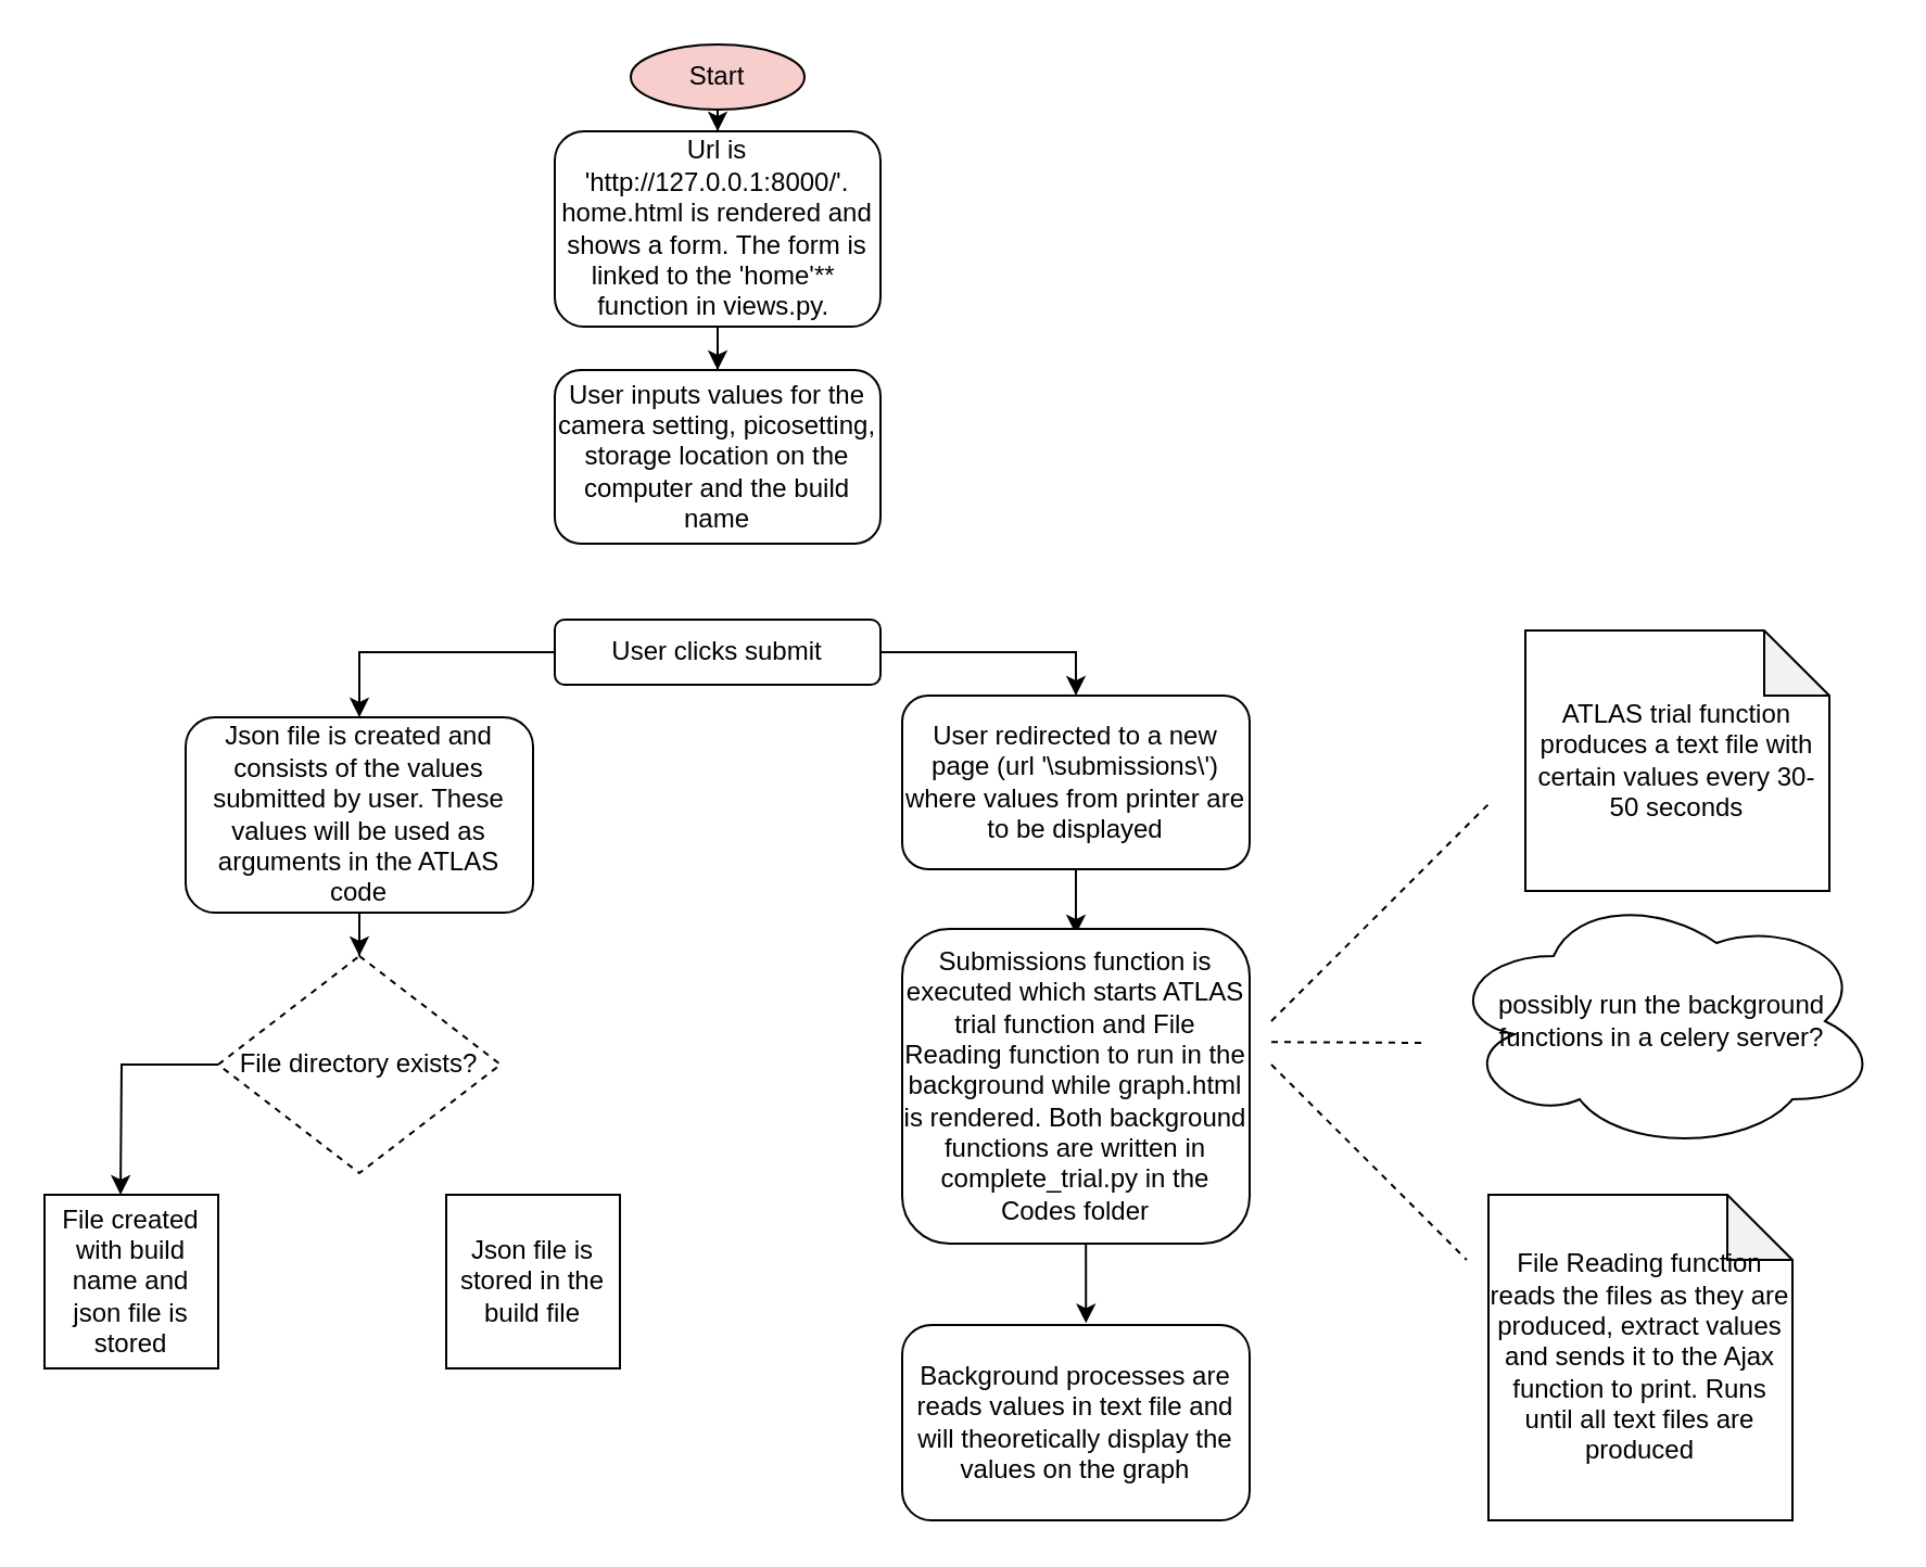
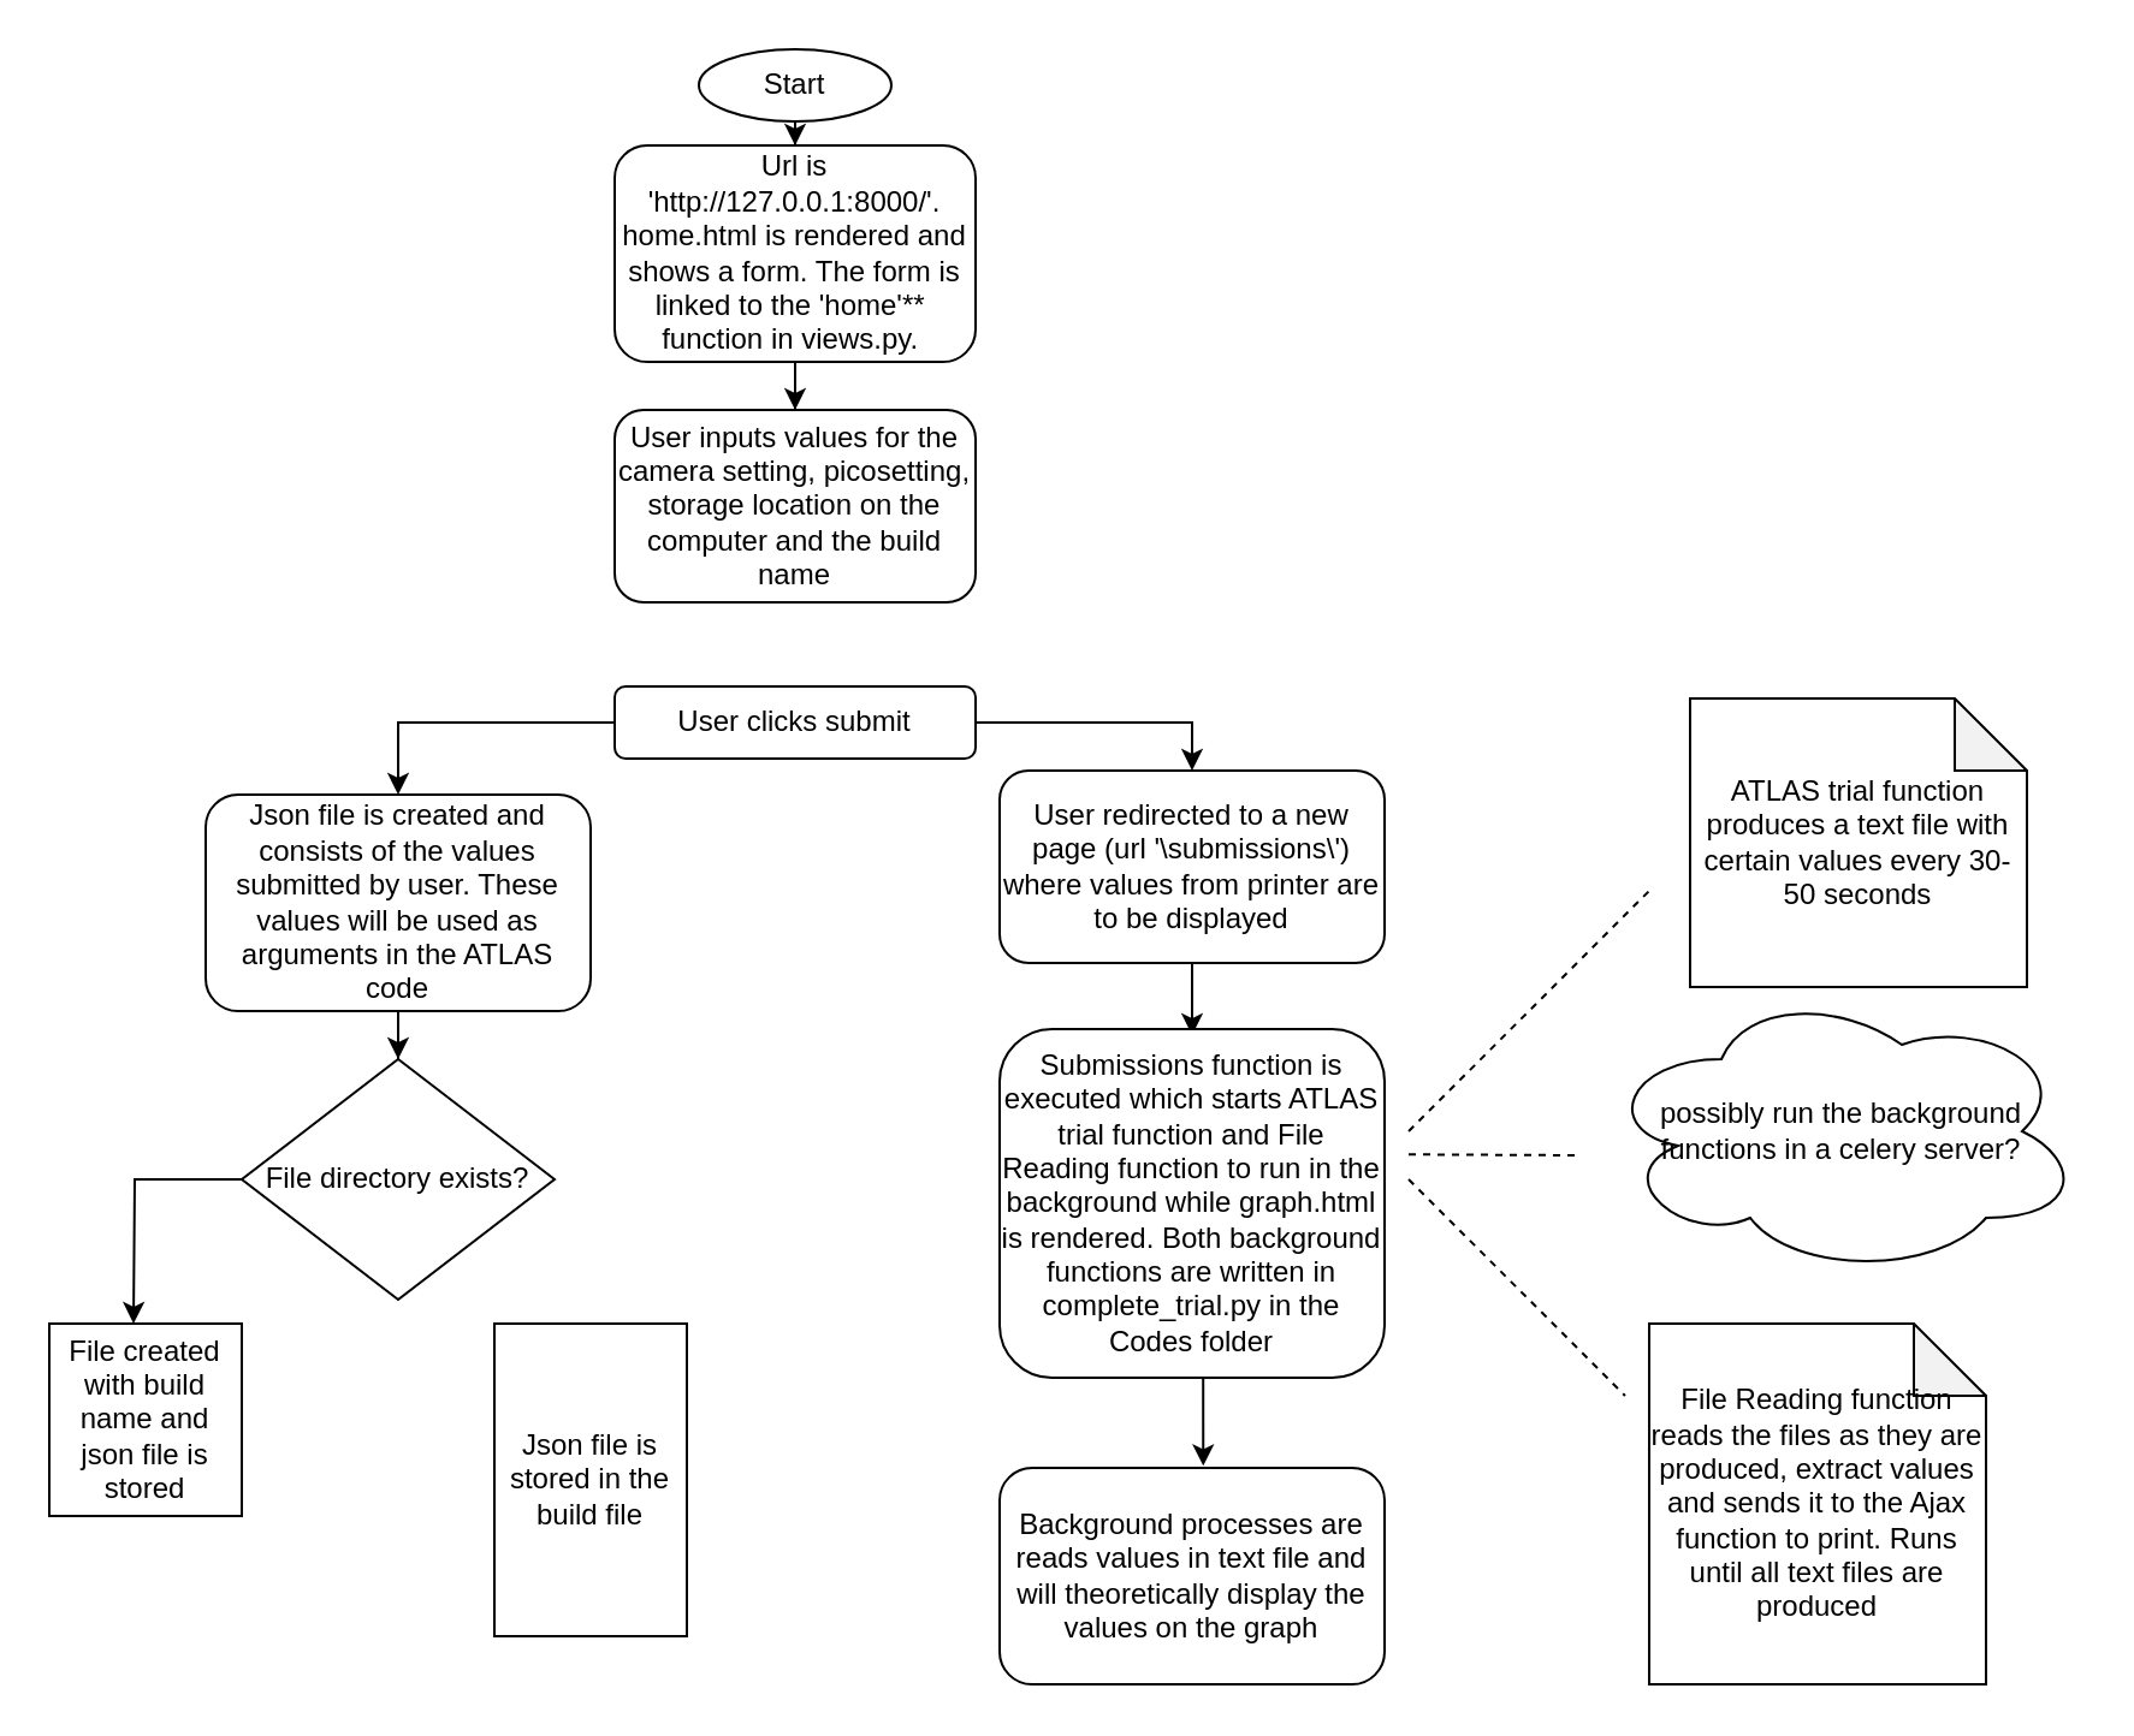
  <mxCell id="0" />
  <mxCell id="1" parent="0" />
  <mxCell id="2" value="User inputs values for the camera setting, picosetting, storage location on the computer and the build name" style="rounded=1;whiteSpace=wrap;html=1;fontSize=12;glass=0;strokeWidth=1;shadow=0;" parent="1" vertex="1"><mxGeometry x="255" y="170" width="150" height="80" as="geometry" /></mxCell>
  <mxCell id="3" style="edgeStyle=orthogonalEdgeStyle;rounded=0;orthogonalLoop=1;jettySize=auto;html=1;exitX=1;exitY=0.5;exitDx=0;exitDy=0;" parent="1" source="10" target="24" edge="1"><mxGeometry relative="1" as="geometry"><mxPoint x="315" y="310" as="sourcePoint" /><mxPoint x="550" y="330" as="targetPoint" /></mxGeometry></mxCell>
  <mxCell id="4" style="edgeStyle=orthogonalEdgeStyle;rounded=0;orthogonalLoop=1;jettySize=auto;html=1;exitX=0.5;exitY=1;exitDx=0;exitDy=0;" parent="1" source="24" edge="1"><mxGeometry relative="1" as="geometry"><mxPoint x="550" y="410" as="sourcePoint" /><mxPoint x="495" y="430" as="targetPoint" /></mxGeometry></mxCell>
  <mxCell id="5" style="edgeStyle=orthogonalEdgeStyle;rounded=0;orthogonalLoop=1;jettySize=auto;html=1;" parent="1" source="6" target="16" edge="1"><mxGeometry relative="1" as="geometry"><mxPoint x="315" y="90" as="targetPoint" /></mxGeometry></mxCell>
- <mxCell id="6" value="Start" style="ellipse;whiteSpace=wrap;html=1;fillColor=#f8cecc;" parent="1" vertex="1"><mxGeometry x="290" y="20" width="80" height="30" as="geometry" /></mxCell>
+ <mxCell id="6" value="Start" style="ellipse;whiteSpace=wrap;html=1;" parent="1" vertex="1"><mxGeometry x="290" y="20" width="80" height="30" as="geometry" /></mxCell>
  <mxCell id="7" style="edgeStyle=orthogonalEdgeStyle;rounded=0;orthogonalLoop=1;jettySize=auto;html=1;entryX=0.5;entryY=0;entryDx=0;entryDy=0;" parent="1" source="8" target="12" edge="1"><mxGeometry relative="1" as="geometry" /></mxCell>
  <mxCell id="8" value="Json file is created and consists of the values submitted by user. These values will be used as arguments in the ATLAS code" style="rounded=1;whiteSpace=wrap;html=1;" parent="1" vertex="1"><mxGeometry x="85" y="330" width="160" height="90" as="geometry" /></mxCell>
  <mxCell id="9" style="edgeStyle=orthogonalEdgeStyle;rounded=0;orthogonalLoop=1;jettySize=auto;html=1;entryX=0.5;entryY=0;entryDx=0;entryDy=0;" parent="1" source="10" target="8" edge="1"><mxGeometry relative="1" as="geometry" /></mxCell>
  <mxCell id="10" value="User clicks submit" style="rounded=1;whiteSpace=wrap;html=1;" parent="1" vertex="1"><mxGeometry x="255" y="285" width="150" height="30" as="geometry" /></mxCell>
  <mxCell id="11" style="edgeStyle=orthogonalEdgeStyle;rounded=0;orthogonalLoop=1;jettySize=auto;html=1;" edge="1" parent="1" source="12"><mxGeometry relative="1" as="geometry"><mxPoint x="55" y="550" as="targetPoint" /></mxGeometry></mxCell>
- <mxCell id="12" value="File directory exists?" style="rhombus;whiteSpace=wrap;html=1;dashed=1;" parent="1" vertex="1"><mxGeometry x="100" y="440" width="130" height="100" as="geometry" /></mxCell>
+ <mxCell id="12" value="File directory exists?" style="rhombus;whiteSpace=wrap;html=1;" parent="1" vertex="1"><mxGeometry x="100" y="440" width="130" height="100" as="geometry" /></mxCell>
  <mxCell id="13" value="File created with build name and json file is stored" style="whiteSpace=wrap;html=1;aspect=fixed;" parent="1" vertex="1"><mxGeometry x="20" y="550" width="80" height="80" as="geometry" /></mxCell>
- <mxCell id="14" value="Json file is stored in the build file" style="whiteSpace=wrap;html=1;aspect=fixed;" parent="1" vertex="1"><mxGeometry x="205" y="550" width="80" height="80" as="geometry" /></mxCell>
+ <mxCell id="14" value="Json file is stored in the build file" style="whiteSpace=wrap;html=1;aspect=fixed;" parent="1" vertex="1"><mxGeometry x="205" y="550" width="80" height="130" as="geometry" /></mxCell>
  <mxCell id="15" style="edgeStyle=orthogonalEdgeStyle;rounded=0;orthogonalLoop=1;jettySize=auto;html=1;entryX=0.5;entryY=0;entryDx=0;entryDy=0;" edge="1" parent="1" source="16" target="2"><mxGeometry relative="1" as="geometry" /></mxCell>
  <mxCell id="16" value="Url is 'http://127.0.0.1:8000/'. home.html is rendered and shows a form. The form is linked to the 'home'**&amp;nbsp; function in views.py.&amp;nbsp;" style="rounded=1;whiteSpace=wrap;html=1;" parent="1" vertex="1"><mxGeometry x="255" y="60" width="150" height="90" as="geometry" /></mxCell>
  <mxCell id="17" style="edgeStyle=orthogonalEdgeStyle;rounded=0;orthogonalLoop=1;jettySize=auto;html=1;entryX=0.529;entryY=-0.009;entryDx=0;entryDy=0;entryPerimeter=0;" parent="1" target="26" edge="1"><mxGeometry relative="1" as="geometry"><mxPoint x="550" y="520" as="sourcePoint" /><mxPoint x="550" y="590" as="targetPoint" /></mxGeometry></mxCell>
  <mxCell id="18" value="possibly run the background functions in a celery server?" style="ellipse;shape=cloud;whiteSpace=wrap;html=1;" parent="1" vertex="1"><mxGeometry x="665" y="410" width="200" height="120" as="geometry" /></mxCell>
  <mxCell id="19" value="ATLAS trial function produces a text file with certain values every 30-50 seconds" style="shape=note;whiteSpace=wrap;html=1;backgroundOutline=1;darkOpacity=0.05;" parent="1" vertex="1"><mxGeometry x="702" y="290" width="140" height="120" as="geometry" /></mxCell>
  <mxCell id="20" value="File Reading function reads the files as they are produced, extract values and sends it to the Ajax function to print. Runs until all text files are produced" style="shape=note;whiteSpace=wrap;html=1;backgroundOutline=1;darkOpacity=0.05;" parent="1" vertex="1"><mxGeometry x="685" y="550" width="140" height="150" as="geometry" /></mxCell>
  <mxCell id="21" value="" style="endArrow=none;dashed=1;html=1;exitX=1.03;exitY=0.607;exitDx=0;exitDy=0;exitPerimeter=0;" parent="1" edge="1"><mxGeometry width="50" height="50" relative="1" as="geometry"><mxPoint x="585" y="479.63" as="sourcePoint" /><mxPoint x="655" y="480" as="targetPoint" /></mxGeometry></mxCell>
  <mxCell id="22" value="" style="endArrow=none;dashed=1;html=1;" parent="1" edge="1"><mxGeometry width="50" height="50" relative="1" as="geometry"><mxPoint x="585" y="470" as="sourcePoint" /><mxPoint x="685" y="370" as="targetPoint" /></mxGeometry></mxCell>
  <mxCell id="23" value="" style="endArrow=none;dashed=1;html=1;" parent="1" edge="1"><mxGeometry width="50" height="50" relative="1" as="geometry"><mxPoint x="585" y="490" as="sourcePoint" /><mxPoint x="675" y="580" as="targetPoint" /></mxGeometry></mxCell>
  <mxCell id="24" value="&lt;span&gt;User redirected to a new page (url '\submissions\') where values from printer are to be displayed&lt;/span&gt;" style="rounded=1;whiteSpace=wrap;html=1;" vertex="1" parent="1"><mxGeometry x="415" y="320" width="160" height="80" as="geometry" /></mxCell>
  <mxCell id="25" value="&lt;span&gt;Submissions function is executed which starts ATLAS trial function and File Reading function to run in the background while graph.html is rendered. Both background functions are written in complete_trial.py in the Codes folder&lt;/span&gt;" style="rounded=1;whiteSpace=wrap;html=1;" vertex="1" parent="1"><mxGeometry x="415" y="427.5" width="160" height="145" as="geometry" /></mxCell>
  <mxCell id="26" value="&lt;span&gt;Background processes are reads values in text file and will theoretically display the values on the graph&lt;/span&gt;" style="rounded=1;whiteSpace=wrap;html=1;" vertex="1" parent="1"><mxGeometry x="415" y="610" width="160" height="90" as="geometry" /></mxCell>
